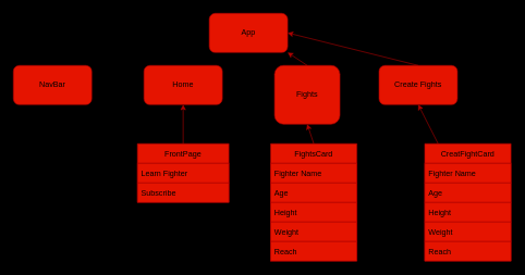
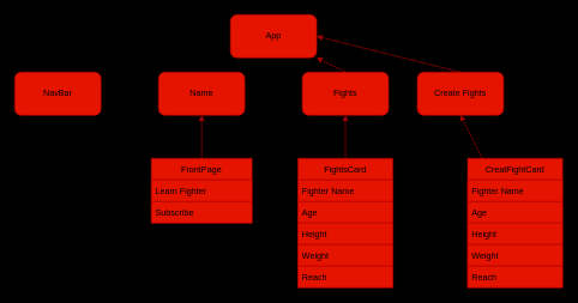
  <mxCell id="0" />
  <mxCell id="1" parent="0" />
  <mxCell id="2" value="App" style="rounded=1;whiteSpace=wrap;html=1;fillColor=#e51400;strokeColor=#B20000;fontColor=#000000;labelBackgroundColor=none;horizontal=1;" vertex="1" parent="1"><mxGeometry x="320" y="20" width="120" height="60" as="geometry" /></mxCell>
- <mxCell id="3" value="Home" style="rounded=1;whiteSpace=wrap;html=1;fillColor=#e51400;strokeColor=#B20000;fontColor=#000000;labelBackgroundColor=none;horizontal=1;" vertex="1" parent="1"><mxGeometry x="220" y="100" width="120" height="60" as="geometry" /></mxCell>
+ <mxCell id="3" value="Name" style="rounded=1;whiteSpace=wrap;html=1;fillColor=#e51400;strokeColor=#B20000;fontColor=#000000;labelBackgroundColor=none;horizontal=1;" vertex="1" parent="1"><mxGeometry x="220" y="100" width="120" height="60" as="geometry" /></mxCell>
  <mxCell id="4" style="edgeStyle=none;html=1;exitX=0.5;exitY=0;exitDx=0;exitDy=0;entryX=0.5;entryY=1;entryDx=0;entryDy=0;fontColor=#000000;fillColor=#e51400;strokeColor=#B20000;labelBackgroundColor=none;horizontal=1;" edge="1" parent="1" source="23" target="3"><mxGeometry relative="1" as="geometry"><mxPoint x="160" y="220" as="sourcePoint" /></mxGeometry></mxCell>
  <mxCell id="5" style="edgeStyle=none;html=1;exitX=0.5;exitY=0;exitDx=0;exitDy=0;entryX=1;entryY=1;entryDx=0;entryDy=0;fontColor=#000000;fillColor=#e51400;strokeColor=#B20000;labelBackgroundColor=none;horizontal=1;" edge="1" parent="1" source="6" target="2"><mxGeometry relative="1" as="geometry" /></mxCell>
- <mxCell id="6" value="Fights" style="rounded=1;whiteSpace=wrap;html=1;fillColor=#e51400;strokeColor=#B20000;fontColor=#000000;labelBackgroundColor=none;horizontal=1;" vertex="1" parent="1"><mxGeometry x="420" y="100" width="100" height="90" as="geometry" /></mxCell>
+ <mxCell id="6" value="Fights" style="rounded=1;whiteSpace=wrap;html=1;fillColor=#e51400;strokeColor=#B20000;fontColor=#000000;labelBackgroundColor=none;horizontal=1;" vertex="1" parent="1"><mxGeometry x="420" y="100" width="120" height="60" as="geometry" /></mxCell>
  <mxCell id="7" style="edgeStyle=none;html=1;exitX=0.5;exitY=0;exitDx=0;exitDy=0;entryX=1;entryY=0.5;entryDx=0;entryDy=0;fontColor=#000000;fillColor=#e51400;strokeColor=#B20000;labelBackgroundColor=none;horizontal=1;" edge="1" parent="1" source="8" target="2"><mxGeometry relative="1" as="geometry" /></mxCell>
  <mxCell id="8" value="Create Fights" style="rounded=1;whiteSpace=wrap;html=1;fillColor=#e51400;strokeColor=#B20000;fontColor=#000000;labelBackgroundColor=none;horizontal=1;" vertex="1" parent="1"><mxGeometry x="580" y="100" width="120" height="60" as="geometry" /></mxCell>
  <mxCell id="9" style="edgeStyle=none;html=1;exitX=0.5;exitY=0;exitDx=0;exitDy=0;entryX=0.5;entryY=1;entryDx=0;entryDy=0;fontColor=#000000;fillColor=#e51400;strokeColor=#B20000;labelBackgroundColor=none;horizontal=1;" edge="1" parent="1" source="10" target="6"><mxGeometry relative="1" as="geometry" /></mxCell>
  <mxCell id="10" value="FightsCard" style="swimlane;fontStyle=0;childLayout=stackLayout;horizontal=1;startSize=30;horizontalStack=0;resizeParent=1;resizeParentMax=0;resizeLast=0;collapsible=1;marginBottom=0;fillColor=#e51400;labelBorderColor=none;strokeColor=#B20000;fontColor=#000000;labelBackgroundColor=none;rounded=0;" vertex="1" parent="1"><mxGeometry x="414" y="220" width="132" height="180" as="geometry"><mxRectangle x="359" y="280" width="90" height="30" as="alternateBounds" /></mxGeometry></mxCell>
  <mxCell id="11" value="Fighter Name" style="text;align=left;verticalAlign=middle;spacingLeft=4;spacingRight=4;overflow=hidden;points=[[0,0.5],[1,0.5]];portConstraint=eastwest;rotatable=0;fontStyle=0;fillColor=#e51400;labelBorderColor=none;strokeColor=#B20000;fontColor=#000000;labelBackgroundColor=none;horizontal=1;" vertex="1" parent="10"><mxGeometry y="30" width="132" height="30" as="geometry" /></mxCell>
  <mxCell id="12" value="Age" style="text;align=left;verticalAlign=middle;spacingLeft=4;spacingRight=4;overflow=hidden;points=[[0,0.5],[1,0.5]];portConstraint=eastwest;rotatable=0;fontStyle=0;fillColor=#e51400;labelBorderColor=none;strokeColor=#B20000;fontColor=#000000;labelBackgroundColor=none;horizontal=1;" vertex="1" parent="10"><mxGeometry y="60" width="132" height="30" as="geometry" /></mxCell>
  <mxCell id="13" value="Height" style="text;align=left;verticalAlign=middle;spacingLeft=4;spacingRight=4;overflow=hidden;points=[[0,0.5],[1,0.5]];portConstraint=eastwest;rotatable=0;fontStyle=0;fillColor=#e51400;labelBorderColor=none;strokeColor=#B20000;fontColor=#000000;labelBackgroundColor=none;horizontal=1;" vertex="1" parent="10"><mxGeometry y="90" width="132" height="30" as="geometry" /></mxCell>
  <mxCell id="14" value="Weight" style="text;align=left;verticalAlign=middle;spacingLeft=4;spacingRight=4;overflow=hidden;points=[[0,0.5],[1,0.5]];portConstraint=eastwest;rotatable=0;fontStyle=0;fillColor=#e51400;labelBorderColor=none;strokeColor=#B20000;fontColor=#000000;labelBackgroundColor=none;horizontal=1;" vertex="1" parent="10"><mxGeometry y="120" width="132" height="30" as="geometry" /></mxCell>
  <mxCell id="15" value="Reach" style="text;align=left;verticalAlign=middle;spacingLeft=4;spacingRight=4;overflow=hidden;points=[[0,0.5],[1,0.5]];portConstraint=eastwest;rotatable=0;fontStyle=0;fillColor=#e51400;labelBorderColor=none;strokeColor=#B20000;fontColor=#000000;labelBackgroundColor=none;horizontal=1;" vertex="1" parent="10"><mxGeometry y="150" width="132" height="30" as="geometry" /></mxCell>
  <mxCell id="16" style="edgeStyle=none;html=1;entryX=0.5;entryY=1;entryDx=0;entryDy=0;fontColor=#000000;fillColor=#e51400;strokeColor=#B20000;labelBackgroundColor=none;horizontal=1;" edge="1" parent="1" source="17" target="8"><mxGeometry relative="1" as="geometry" /></mxCell>
  <mxCell id="17" value="CreatFightCard" style="swimlane;fontStyle=0;childLayout=stackLayout;horizontal=1;startSize=30;horizontalStack=0;resizeParent=1;resizeParentMax=0;resizeLast=0;collapsible=1;marginBottom=0;fillColor=#e51400;labelBorderColor=none;strokeColor=#B20000;fontColor=#000000;labelBackgroundColor=none;" vertex="1" parent="1"><mxGeometry x="650" y="220" width="132" height="180" as="geometry"><mxRectangle x="600" y="280" width="90" height="30" as="alternateBounds" /></mxGeometry></mxCell>
  <mxCell id="18" value="Fighter Name" style="text;align=left;verticalAlign=middle;spacingLeft=4;spacingRight=4;overflow=hidden;points=[[0,0.5],[1,0.5]];portConstraint=eastwest;rotatable=0;fontStyle=0;fillColor=#e51400;labelBorderColor=none;strokeColor=#B20000;fontColor=#000000;labelBackgroundColor=none;horizontal=1;" vertex="1" parent="17"><mxGeometry y="30" width="132" height="30" as="geometry" /></mxCell>
  <mxCell id="19" value="Age" style="text;align=left;verticalAlign=middle;spacingLeft=4;spacingRight=4;overflow=hidden;points=[[0,0.5],[1,0.5]];portConstraint=eastwest;rotatable=0;fontStyle=0;fillColor=#e51400;labelBorderColor=none;strokeColor=#B20000;fontColor=#000000;labelBackgroundColor=none;horizontal=1;" vertex="1" parent="17"><mxGeometry y="60" width="132" height="30" as="geometry" /></mxCell>
  <mxCell id="20" value="Height" style="text;align=left;verticalAlign=middle;spacingLeft=4;spacingRight=4;overflow=hidden;points=[[0,0.5],[1,0.5]];portConstraint=eastwest;rotatable=0;fontStyle=0;fillColor=#e51400;labelBorderColor=none;strokeColor=#B20000;fontColor=#000000;labelBackgroundColor=none;horizontal=1;" vertex="1" parent="17"><mxGeometry y="90" width="132" height="30" as="geometry" /></mxCell>
  <mxCell id="21" value="Weight" style="text;align=left;verticalAlign=middle;spacingLeft=4;spacingRight=4;overflow=hidden;points=[[0,0.5],[1,0.5]];portConstraint=eastwest;rotatable=0;fontStyle=0;fillColor=#e51400;labelBorderColor=none;strokeColor=#B20000;fontColor=#000000;labelBackgroundColor=none;horizontal=1;" vertex="1" parent="17"><mxGeometry y="120" width="132" height="30" as="geometry" /></mxCell>
  <mxCell id="22" value="Reach" style="text;align=left;verticalAlign=middle;spacingLeft=4;spacingRight=4;overflow=hidden;points=[[0,0.5],[1,0.5]];portConstraint=eastwest;rotatable=0;fontStyle=0;fillColor=#e51400;labelBorderColor=none;strokeColor=#B20000;fontColor=#000000;labelBackgroundColor=none;horizontal=1;" vertex="1" parent="17"><mxGeometry y="150" width="132" height="30" as="geometry" /></mxCell>
  <mxCell id="23" value="FrontPage" style="swimlane;fontStyle=0;childLayout=stackLayout;horizontal=1;startSize=30;horizontalStack=0;resizeParent=1;resizeParentMax=0;resizeLast=0;collapsible=1;marginBottom=0;labelBorderColor=none;fillColor=#e51400;strokeColor=#B20000;fontColor=#000000;labelBackgroundColor=none;" vertex="1" parent="1"><mxGeometry x="210" y="220" width="140" height="90" as="geometry"><mxRectangle x="230" y="280" width="50" height="40" as="alternateBounds" /></mxGeometry></mxCell>
  <mxCell id="24" value="Learn Fighter" style="text;fillColor=#e51400;align=left;verticalAlign=middle;spacingLeft=4;spacingRight=4;overflow=hidden;points=[[0,0.5],[1,0.5]];portConstraint=eastwest;rotatable=0;labelBorderColor=none;strokeColor=#B20000;fontColor=#000000;labelBackgroundColor=none;horizontal=1;" vertex="1" parent="23"><mxGeometry y="30" width="140" height="30" as="geometry" /></mxCell>
  <mxCell id="25" value="Subscribe" style="text;fillColor=#e51400;align=left;verticalAlign=middle;spacingLeft=4;spacingRight=4;overflow=hidden;points=[[0,0.5],[1,0.5]];portConstraint=eastwest;rotatable=0;labelBorderColor=none;strokeColor=#B20000;fontColor=#000000;labelBackgroundColor=none;horizontal=1;" vertex="1" parent="23"><mxGeometry y="60" width="140" height="30" as="geometry" /></mxCell>
  <mxCell id="26" value="NavBar" style="rounded=1;whiteSpace=wrap;html=1;fillColor=#e51400;strokeColor=#B20000;fontColor=#000000;labelBackgroundColor=none;horizontal=1;" vertex="1" parent="1"><mxGeometry x="20" y="100" width="120" height="60" as="geometry" /></mxCell>
